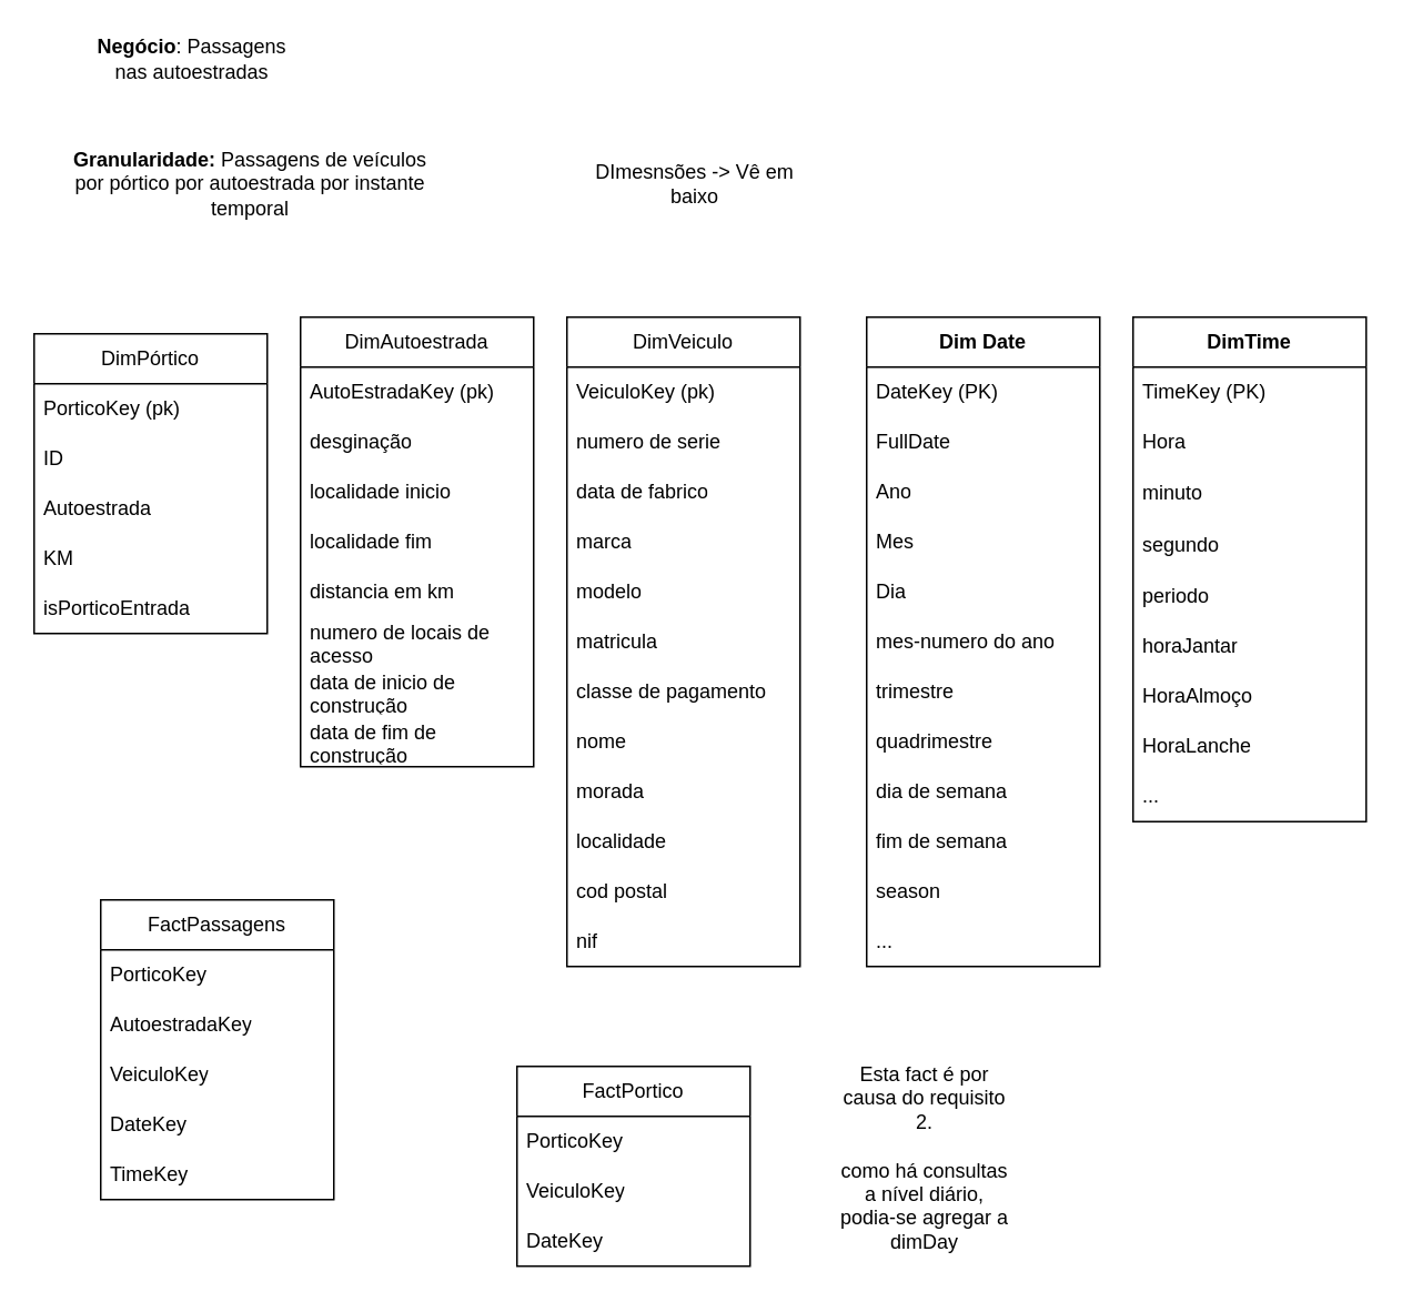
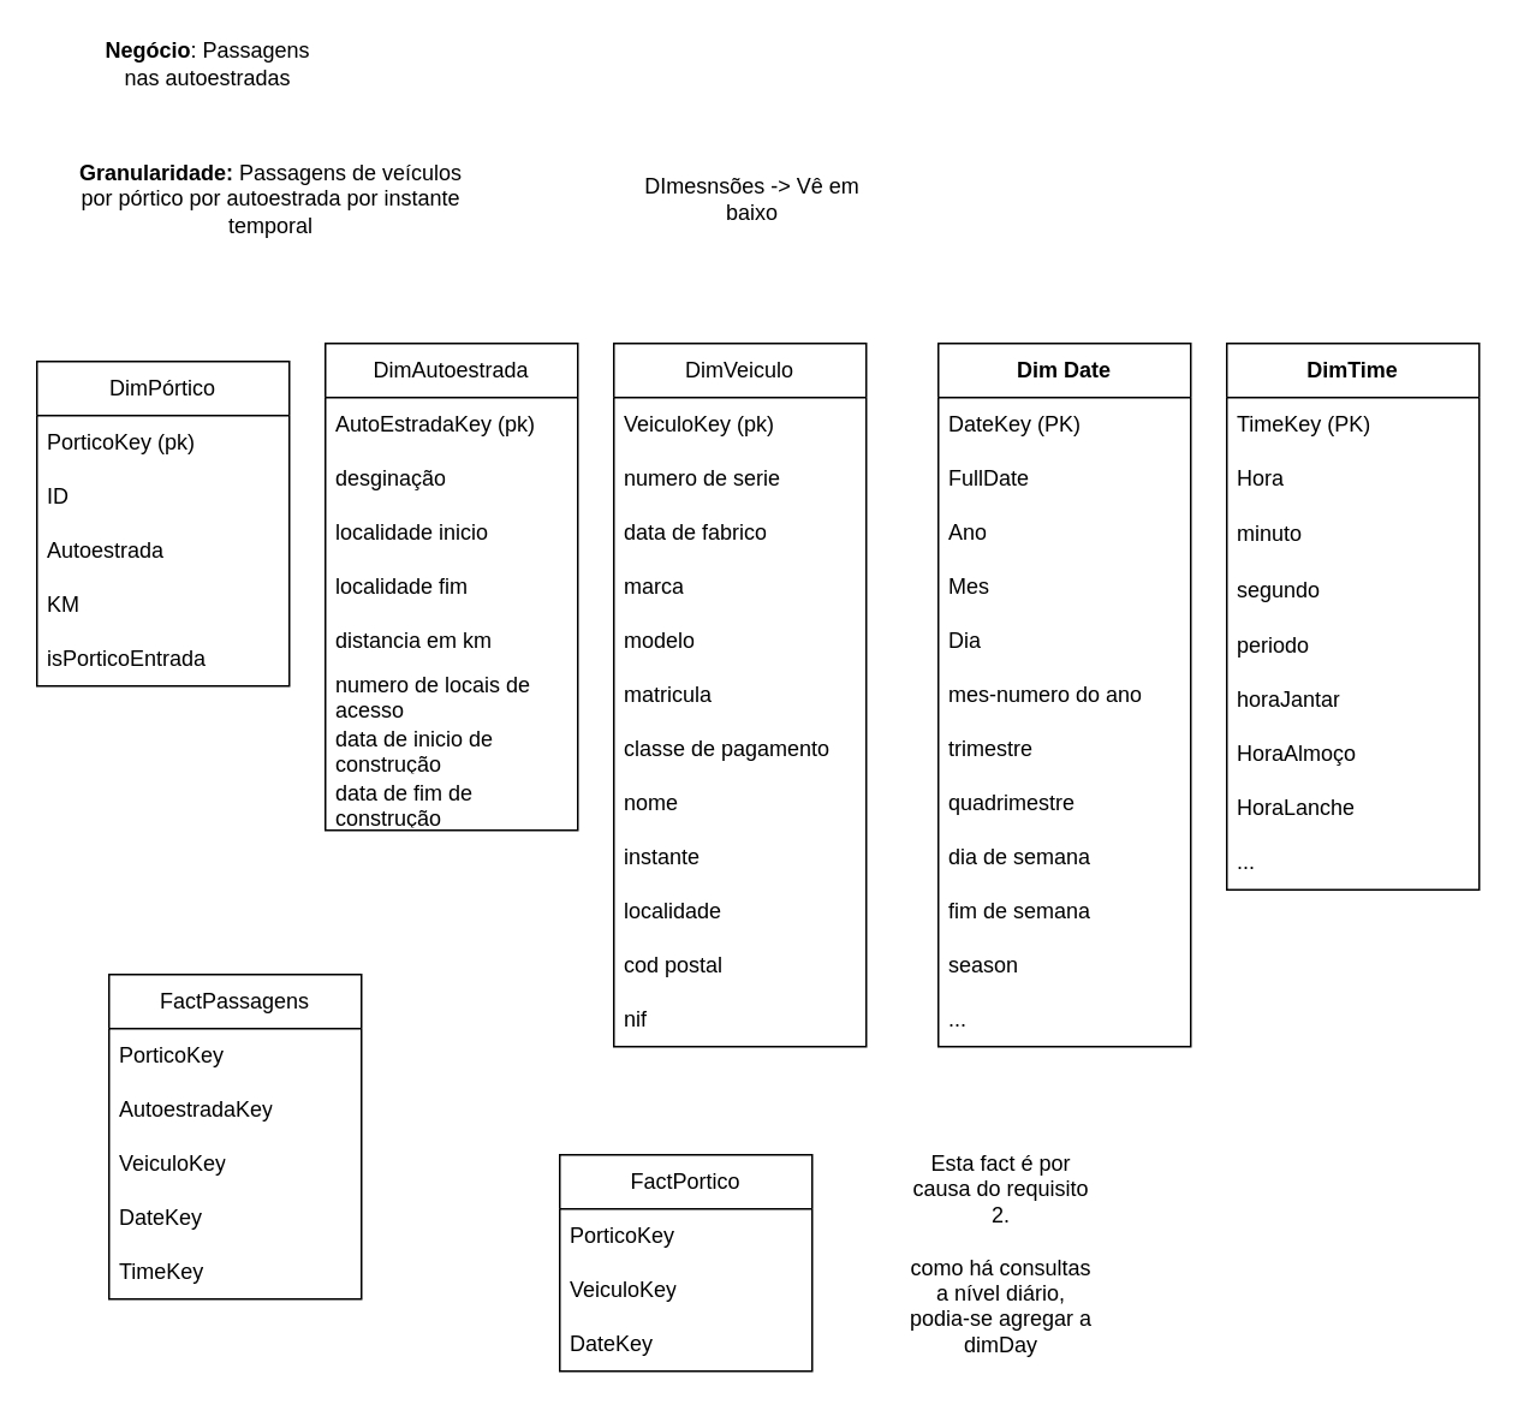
  <mxCell id="0" />
  <mxCell id="1" parent="0" />
  <mxCell id="2" value="&lt;b&gt;Negócio&lt;/b&gt;: Passagens nas autoestradas" style="text;html=1;strokeColor=none;fillColor=none;align=center;verticalAlign=middle;whiteSpace=wrap;rounded=0;" vertex="1" parent="1"><mxGeometry x="50" y="20" width="130" height="30" as="geometry" /></mxCell>
  <mxCell id="3" value="DImesnsões -&amp;gt; Vê em baixo" style="text;html=1;strokeColor=none;fillColor=none;align=center;verticalAlign=middle;whiteSpace=wrap;rounded=0;" vertex="1" parent="1"><mxGeometry x="354" y="95" width="126" height="30" as="geometry" /></mxCell>
  <mxCell id="4" value="&lt;b&gt;Granularidade: &lt;/b&gt;Passagens de veículos por pórtico por autoestrada por instante temporal" style="text;html=1;strokeColor=none;fillColor=none;align=center;verticalAlign=middle;whiteSpace=wrap;rounded=0;" vertex="1" parent="1"><mxGeometry x="40" y="80" width="220" height="60" as="geometry" /></mxCell>
  <mxCell id="5" value="DimVeiculo" style="swimlane;fontStyle=0;childLayout=stackLayout;horizontal=1;startSize=30;horizontalStack=0;resizeParent=1;resizeParentMax=0;resizeLast=0;collapsible=1;marginBottom=0;whiteSpace=wrap;html=1;" vertex="1" parent="1"><mxGeometry x="340" y="190" width="140" height="390" as="geometry" /></mxCell>
  <mxCell id="6" value="VeiculoKey (pk)" style="text;strokeColor=none;fillColor=none;align=left;verticalAlign=middle;spacingLeft=4;spacingRight=4;overflow=hidden;points=[[0,0.5],[1,0.5]];portConstraint=eastwest;rotatable=0;whiteSpace=wrap;html=1;" vertex="1" parent="5"><mxGeometry y="30" width="140" height="30" as="geometry" /></mxCell>
  <mxCell id="7" value="numero de serie" style="text;strokeColor=none;fillColor=none;align=left;verticalAlign=middle;spacingLeft=4;spacingRight=4;overflow=hidden;points=[[0,0.5],[1,0.5]];portConstraint=eastwest;rotatable=0;whiteSpace=wrap;html=1;" vertex="1" parent="5"><mxGeometry y="60" width="140" height="30" as="geometry" /></mxCell>
  <mxCell id="8" value="data de fabrico" style="text;strokeColor=none;fillColor=none;align=left;verticalAlign=middle;spacingLeft=4;spacingRight=4;overflow=hidden;points=[[0,0.5],[1,0.5]];portConstraint=eastwest;rotatable=0;whiteSpace=wrap;html=1;" vertex="1" parent="5"><mxGeometry y="90" width="140" height="30" as="geometry" /></mxCell>
  <mxCell id="9" value="marca" style="text;strokeColor=none;fillColor=none;align=left;verticalAlign=middle;spacingLeft=4;spacingRight=4;overflow=hidden;points=[[0,0.5],[1,0.5]];portConstraint=eastwest;rotatable=0;whiteSpace=wrap;html=1;" vertex="1" parent="5"><mxGeometry y="120" width="140" height="30" as="geometry" /></mxCell>
  <mxCell id="10" value="modelo" style="text;strokeColor=none;fillColor=none;align=left;verticalAlign=middle;spacingLeft=4;spacingRight=4;overflow=hidden;points=[[0,0.5],[1,0.5]];portConstraint=eastwest;rotatable=0;whiteSpace=wrap;html=1;" vertex="1" parent="5"><mxGeometry y="150" width="140" height="30" as="geometry" /></mxCell>
  <mxCell id="11" value="matricula" style="text;strokeColor=none;fillColor=none;align=left;verticalAlign=middle;spacingLeft=4;spacingRight=4;overflow=hidden;points=[[0,0.5],[1,0.5]];portConstraint=eastwest;rotatable=0;whiteSpace=wrap;html=1;" vertex="1" parent="5"><mxGeometry y="180" width="140" height="30" as="geometry" /></mxCell>
  <mxCell id="12" value="classe de pagamento" style="text;strokeColor=none;fillColor=none;align=left;verticalAlign=middle;spacingLeft=4;spacingRight=4;overflow=hidden;points=[[0,0.5],[1,0.5]];portConstraint=eastwest;rotatable=0;whiteSpace=wrap;html=1;" vertex="1" parent="5"><mxGeometry y="210" width="140" height="30" as="geometry" /></mxCell>
  <mxCell id="13" value="nome" style="text;strokeColor=none;fillColor=none;align=left;verticalAlign=middle;spacingLeft=4;spacingRight=4;overflow=hidden;points=[[0,0.5],[1,0.5]];portConstraint=eastwest;rotatable=0;whiteSpace=wrap;html=1;" vertex="1" parent="5"><mxGeometry y="240" width="140" height="30" as="geometry" /></mxCell>
- <mxCell id="14" value="morada" style="text;strokeColor=none;fillColor=none;align=left;verticalAlign=middle;spacingLeft=4;spacingRight=4;overflow=hidden;points=[[0,0.5],[1,0.5]];portConstraint=eastwest;rotatable=0;whiteSpace=wrap;html=1;" vertex="1" parent="5"><mxGeometry y="270" width="140" height="30" as="geometry" /></mxCell>
+ <mxCell id="14" value="instante" style="text;strokeColor=none;fillColor=none;align=left;verticalAlign=middle;spacingLeft=4;spacingRight=4;overflow=hidden;points=[[0,0.5],[1,0.5]];portConstraint=eastwest;rotatable=0;whiteSpace=wrap;html=1;" vertex="1" parent="5"><mxGeometry y="270" width="140" height="30" as="geometry" /></mxCell>
  <mxCell id="15" value="localidade" style="text;strokeColor=none;fillColor=none;align=left;verticalAlign=middle;spacingLeft=4;spacingRight=4;overflow=hidden;points=[[0,0.5],[1,0.5]];portConstraint=eastwest;rotatable=0;whiteSpace=wrap;html=1;" vertex="1" parent="5"><mxGeometry y="300" width="140" height="30" as="geometry" /></mxCell>
  <mxCell id="16" value="cod postal" style="text;strokeColor=none;fillColor=none;align=left;verticalAlign=middle;spacingLeft=4;spacingRight=4;overflow=hidden;points=[[0,0.5],[1,0.5]];portConstraint=eastwest;rotatable=0;whiteSpace=wrap;html=1;" vertex="1" parent="5"><mxGeometry y="330" width="140" height="30" as="geometry" /></mxCell>
  <mxCell id="17" value="nif" style="text;strokeColor=none;fillColor=none;align=left;verticalAlign=middle;spacingLeft=4;spacingRight=4;overflow=hidden;points=[[0,0.5],[1,0.5]];portConstraint=eastwest;rotatable=0;whiteSpace=wrap;html=1;" vertex="1" parent="5"><mxGeometry y="360" width="140" height="30" as="geometry" /></mxCell>
  <mxCell id="18" value="DimAutoestrada" style="swimlane;fontStyle=0;childLayout=stackLayout;horizontal=1;startSize=30;horizontalStack=0;resizeParent=1;resizeParentMax=0;resizeLast=0;collapsible=1;marginBottom=0;whiteSpace=wrap;html=1;" vertex="1" parent="1"><mxGeometry x="180" y="190" width="140" height="270" as="geometry" /></mxCell>
  <mxCell id="19" value="AutoEstradaKey (pk)" style="text;strokeColor=none;fillColor=none;align=left;verticalAlign=middle;spacingLeft=4;spacingRight=4;overflow=hidden;points=[[0,0.5],[1,0.5]];portConstraint=eastwest;rotatable=0;whiteSpace=wrap;html=1;" vertex="1" parent="18"><mxGeometry y="30" width="140" height="30" as="geometry" /></mxCell>
  <mxCell id="20" value="desginação" style="text;strokeColor=none;fillColor=none;align=left;verticalAlign=middle;spacingLeft=4;spacingRight=4;overflow=hidden;points=[[0,0.5],[1,0.5]];portConstraint=eastwest;rotatable=0;whiteSpace=wrap;html=1;" vertex="1" parent="18"><mxGeometry y="60" width="140" height="30" as="geometry" /></mxCell>
  <mxCell id="21" value="localidade inicio" style="text;strokeColor=none;fillColor=none;align=left;verticalAlign=middle;spacingLeft=4;spacingRight=4;overflow=hidden;points=[[0,0.5],[1,0.5]];portConstraint=eastwest;rotatable=0;whiteSpace=wrap;html=1;" vertex="1" parent="18"><mxGeometry y="90" width="140" height="30" as="geometry" /></mxCell>
  <mxCell id="22" value="localidade fim" style="text;strokeColor=none;fillColor=none;align=left;verticalAlign=middle;spacingLeft=4;spacingRight=4;overflow=hidden;points=[[0,0.5],[1,0.5]];portConstraint=eastwest;rotatable=0;whiteSpace=wrap;html=1;" vertex="1" parent="18"><mxGeometry y="120" width="140" height="30" as="geometry" /></mxCell>
  <mxCell id="23" value="distancia em km" style="text;strokeColor=none;fillColor=none;align=left;verticalAlign=middle;spacingLeft=4;spacingRight=4;overflow=hidden;points=[[0,0.5],[1,0.5]];portConstraint=eastwest;rotatable=0;whiteSpace=wrap;html=1;" vertex="1" parent="18"><mxGeometry y="150" width="140" height="30" as="geometry" /></mxCell>
  <mxCell id="24" value="numero de locais de acesso" style="text;strokeColor=none;fillColor=none;align=left;verticalAlign=middle;spacingLeft=4;spacingRight=4;overflow=hidden;points=[[0,0.5],[1,0.5]];portConstraint=eastwest;rotatable=0;whiteSpace=wrap;html=1;" vertex="1" parent="18"><mxGeometry y="180" width="140" height="30" as="geometry" /></mxCell>
  <mxCell id="25" value="data de inicio de construção" style="text;strokeColor=none;fillColor=none;align=left;verticalAlign=middle;spacingLeft=4;spacingRight=4;overflow=hidden;points=[[0,0.5],[1,0.5]];portConstraint=eastwest;rotatable=0;whiteSpace=wrap;html=1;" vertex="1" parent="18"><mxGeometry y="210" width="140" height="30" as="geometry" /></mxCell>
  <mxCell id="26" value="data de fim de construção" style="text;strokeColor=none;fillColor=none;align=left;verticalAlign=middle;spacingLeft=4;spacingRight=4;overflow=hidden;points=[[0,0.5],[1,0.5]];portConstraint=eastwest;rotatable=0;whiteSpace=wrap;html=1;" vertex="1" parent="18"><mxGeometry y="240" width="140" height="30" as="geometry" /></mxCell>
  <mxCell id="27" value="DimPórtico" style="swimlane;fontStyle=0;childLayout=stackLayout;horizontal=1;startSize=30;horizontalStack=0;resizeParent=1;resizeParentMax=0;resizeLast=0;collapsible=1;marginBottom=0;whiteSpace=wrap;html=1;" vertex="1" parent="1"><mxGeometry x="20" y="200" width="140" height="180" as="geometry" /></mxCell>
  <mxCell id="28" value="PorticoKey (pk)" style="text;strokeColor=none;fillColor=none;align=left;verticalAlign=middle;spacingLeft=4;spacingRight=4;overflow=hidden;points=[[0,0.5],[1,0.5]];portConstraint=eastwest;rotatable=0;whiteSpace=wrap;html=1;" vertex="1" parent="27"><mxGeometry y="30" width="140" height="30" as="geometry" /></mxCell>
  <mxCell id="29" value="ID" style="text;strokeColor=none;fillColor=none;align=left;verticalAlign=middle;spacingLeft=4;spacingRight=4;overflow=hidden;points=[[0,0.5],[1,0.5]];portConstraint=eastwest;rotatable=0;whiteSpace=wrap;html=1;" vertex="1" parent="27"><mxGeometry y="60" width="140" height="30" as="geometry" /></mxCell>
  <mxCell id="30" value="Autoestrada" style="text;strokeColor=none;fillColor=none;align=left;verticalAlign=middle;spacingLeft=4;spacingRight=4;overflow=hidden;points=[[0,0.5],[1,0.5]];portConstraint=eastwest;rotatable=0;whiteSpace=wrap;html=1;" vertex="1" parent="27"><mxGeometry y="90" width="140" height="30" as="geometry" /></mxCell>
  <mxCell id="31" value="KM" style="text;strokeColor=none;fillColor=none;align=left;verticalAlign=middle;spacingLeft=4;spacingRight=4;overflow=hidden;points=[[0,0.5],[1,0.5]];portConstraint=eastwest;rotatable=0;whiteSpace=wrap;html=1;" vertex="1" parent="27"><mxGeometry y="120" width="140" height="30" as="geometry" /></mxCell>
  <mxCell id="32" value="isPorticoEntrada" style="text;strokeColor=none;fillColor=none;align=left;verticalAlign=middle;spacingLeft=4;spacingRight=4;overflow=hidden;points=[[0,0.5],[1,0.5]];portConstraint=eastwest;rotatable=0;whiteSpace=wrap;html=1;" vertex="1" parent="27"><mxGeometry y="150" width="140" height="30" as="geometry" /></mxCell>
  <mxCell id="33" value="&lt;b&gt;DimTime&lt;/b&gt;" style="swimlane;fontStyle=0;childLayout=stackLayout;horizontal=1;startSize=30;horizontalStack=0;resizeParent=1;resizeParentMax=0;resizeLast=0;collapsible=1;marginBottom=0;whiteSpace=wrap;html=1;" vertex="1" parent="1"><mxGeometry x="680" y="190" width="140" height="303" as="geometry" /></mxCell>
  <mxCell id="34" value="TimeKey (PK)" style="text;strokeColor=none;fillColor=none;align=left;verticalAlign=middle;spacingLeft=4;spacingRight=4;overflow=hidden;points=[[0,0.5],[1,0.5]];portConstraint=eastwest;rotatable=0;whiteSpace=wrap;html=1;" vertex="1" parent="33"><mxGeometry y="30" width="140" height="30" as="geometry" /></mxCell>
  <mxCell id="35" value="Hora" style="text;strokeColor=none;fillColor=none;align=left;verticalAlign=middle;spacingLeft=4;spacingRight=4;overflow=hidden;points=[[0,0.5],[1,0.5]];portConstraint=eastwest;rotatable=0;whiteSpace=wrap;html=1;" vertex="1" parent="33"><mxGeometry y="60" width="140" height="30" as="geometry" /></mxCell>
  <mxCell id="36" value="minuto" style="text;strokeColor=none;fillColor=none;align=left;verticalAlign=middle;spacingLeft=4;spacingRight=4;overflow=hidden;points=[[0,0.5],[1,0.5]];portConstraint=eastwest;rotatable=0;whiteSpace=wrap;html=1;" vertex="1" parent="33"><mxGeometry y="90" width="140" height="31" as="geometry" /></mxCell>
  <mxCell id="37" value="segundo" style="text;strokeColor=none;fillColor=none;align=left;verticalAlign=middle;spacingLeft=4;spacingRight=4;overflow=hidden;points=[[0,0.5],[1,0.5]];portConstraint=eastwest;rotatable=0;whiteSpace=wrap;html=1;" vertex="1" parent="33"><mxGeometry y="121" width="140" height="31" as="geometry" /></mxCell>
  <mxCell id="38" value="periodo" style="text;strokeColor=none;fillColor=none;align=left;verticalAlign=middle;spacingLeft=4;spacingRight=4;overflow=hidden;points=[[0,0.5],[1,0.5]];portConstraint=eastwest;rotatable=0;whiteSpace=wrap;html=1;" vertex="1" parent="33"><mxGeometry y="152" width="140" height="31" as="geometry" /></mxCell>
  <mxCell id="39" value="horaJantar" style="text;strokeColor=none;fillColor=none;align=left;verticalAlign=middle;spacingLeft=4;spacingRight=4;overflow=hidden;points=[[0,0.5],[1,0.5]];portConstraint=eastwest;rotatable=0;whiteSpace=wrap;html=1;" vertex="1" parent="33"><mxGeometry y="183" width="140" height="30" as="geometry" /></mxCell>
  <mxCell id="40" value="HoraAlmoço" style="text;strokeColor=none;fillColor=none;align=left;verticalAlign=middle;spacingLeft=4;spacingRight=4;overflow=hidden;points=[[0,0.5],[1,0.5]];portConstraint=eastwest;rotatable=0;whiteSpace=wrap;html=1;" vertex="1" parent="33"><mxGeometry y="213" width="140" height="30" as="geometry" /></mxCell>
  <mxCell id="41" value="HoraLanche" style="text;strokeColor=none;fillColor=none;align=left;verticalAlign=middle;spacingLeft=4;spacingRight=4;overflow=hidden;points=[[0,0.5],[1,0.5]];portConstraint=eastwest;rotatable=0;whiteSpace=wrap;html=1;" vertex="1" parent="33"><mxGeometry y="243" width="140" height="30" as="geometry" /></mxCell>
  <mxCell id="42" value="..." style="text;strokeColor=none;fillColor=none;align=left;verticalAlign=middle;spacingLeft=4;spacingRight=4;overflow=hidden;points=[[0,0.5],[1,0.5]];portConstraint=eastwest;rotatable=0;whiteSpace=wrap;html=1;" vertex="1" parent="33"><mxGeometry y="273" width="140" height="30" as="geometry" /></mxCell>
  <mxCell id="43" value="&lt;b&gt;Dim Date&lt;/b&gt;" style="swimlane;fontStyle=0;childLayout=stackLayout;horizontal=1;startSize=30;horizontalStack=0;resizeParent=1;resizeParentMax=0;resizeLast=0;collapsible=1;marginBottom=0;whiteSpace=wrap;html=1;" vertex="1" parent="1"><mxGeometry x="520" y="190" width="140" height="390" as="geometry" /></mxCell>
  <mxCell id="44" value="DateKey (PK)" style="text;strokeColor=none;fillColor=none;align=left;verticalAlign=middle;spacingLeft=4;spacingRight=4;overflow=hidden;points=[[0,0.5],[1,0.5]];portConstraint=eastwest;rotatable=0;whiteSpace=wrap;html=1;" vertex="1" parent="43"><mxGeometry y="30" width="140" height="30" as="geometry" /></mxCell>
  <mxCell id="45" value="FullDate" style="text;strokeColor=none;fillColor=none;align=left;verticalAlign=middle;spacingLeft=4;spacingRight=4;overflow=hidden;points=[[0,0.5],[1,0.5]];portConstraint=eastwest;rotatable=0;whiteSpace=wrap;html=1;" vertex="1" parent="43"><mxGeometry y="60" width="140" height="30" as="geometry" /></mxCell>
  <mxCell id="46" value="Ano" style="text;strokeColor=none;fillColor=none;align=left;verticalAlign=middle;spacingLeft=4;spacingRight=4;overflow=hidden;points=[[0,0.5],[1,0.5]];portConstraint=eastwest;rotatable=0;whiteSpace=wrap;html=1;" vertex="1" parent="43"><mxGeometry y="90" width="140" height="30" as="geometry" /></mxCell>
  <mxCell id="47" value="Mes" style="text;strokeColor=none;fillColor=none;align=left;verticalAlign=middle;spacingLeft=4;spacingRight=4;overflow=hidden;points=[[0,0.5],[1,0.5]];portConstraint=eastwest;rotatable=0;whiteSpace=wrap;html=1;" vertex="1" parent="43"><mxGeometry y="120" width="140" height="30" as="geometry" /></mxCell>
  <mxCell id="48" value="Dia" style="text;strokeColor=none;fillColor=none;align=left;verticalAlign=middle;spacingLeft=4;spacingRight=4;overflow=hidden;points=[[0,0.5],[1,0.5]];portConstraint=eastwest;rotatable=0;whiteSpace=wrap;html=1;" vertex="1" parent="43"><mxGeometry y="150" width="140" height="30" as="geometry" /></mxCell>
  <mxCell id="49" value="mes-numero do ano" style="text;strokeColor=none;fillColor=none;align=left;verticalAlign=middle;spacingLeft=4;spacingRight=4;overflow=hidden;points=[[0,0.5],[1,0.5]];portConstraint=eastwest;rotatable=0;whiteSpace=wrap;html=1;" vertex="1" parent="43"><mxGeometry y="180" width="140" height="30" as="geometry" /></mxCell>
  <mxCell id="50" value="trimestre" style="text;strokeColor=none;fillColor=none;align=left;verticalAlign=middle;spacingLeft=4;spacingRight=4;overflow=hidden;points=[[0,0.5],[1,0.5]];portConstraint=eastwest;rotatable=0;whiteSpace=wrap;html=1;" vertex="1" parent="43"><mxGeometry y="210" width="140" height="30" as="geometry" /></mxCell>
  <mxCell id="51" value="quadrimestre" style="text;strokeColor=none;fillColor=none;align=left;verticalAlign=middle;spacingLeft=4;spacingRight=4;overflow=hidden;points=[[0,0.5],[1,0.5]];portConstraint=eastwest;rotatable=0;whiteSpace=wrap;html=1;" vertex="1" parent="43"><mxGeometry y="240" width="140" height="30" as="geometry" /></mxCell>
  <mxCell id="52" value="dia de semana" style="text;strokeColor=none;fillColor=none;align=left;verticalAlign=middle;spacingLeft=4;spacingRight=4;overflow=hidden;points=[[0,0.5],[1,0.5]];portConstraint=eastwest;rotatable=0;whiteSpace=wrap;html=1;" vertex="1" parent="43"><mxGeometry y="270" width="140" height="30" as="geometry" /></mxCell>
  <mxCell id="53" value="fim de semana" style="text;strokeColor=none;fillColor=none;align=left;verticalAlign=middle;spacingLeft=4;spacingRight=4;overflow=hidden;points=[[0,0.5],[1,0.5]];portConstraint=eastwest;rotatable=0;whiteSpace=wrap;html=1;" vertex="1" parent="43"><mxGeometry y="300" width="140" height="30" as="geometry" /></mxCell>
  <mxCell id="54" value="season" style="text;strokeColor=none;fillColor=none;align=left;verticalAlign=middle;spacingLeft=4;spacingRight=4;overflow=hidden;points=[[0,0.5],[1,0.5]];portConstraint=eastwest;rotatable=0;whiteSpace=wrap;html=1;" vertex="1" parent="43"><mxGeometry y="330" width="140" height="30" as="geometry" /></mxCell>
  <mxCell id="55" value="..." style="text;strokeColor=none;fillColor=none;align=left;verticalAlign=middle;spacingLeft=4;spacingRight=4;overflow=hidden;points=[[0,0.5],[1,0.5]];portConstraint=eastwest;rotatable=0;whiteSpace=wrap;html=1;" vertex="1" parent="43"><mxGeometry y="360" width="140" height="30" as="geometry" /></mxCell>
  <mxCell id="56" value="FactPassagens" style="swimlane;fontStyle=0;childLayout=stackLayout;horizontal=1;startSize=30;horizontalStack=0;resizeParent=1;resizeParentMax=0;resizeLast=0;collapsible=1;marginBottom=0;whiteSpace=wrap;html=1;" vertex="1" parent="1"><mxGeometry x="60" y="540" width="140" height="180" as="geometry" /></mxCell>
  <mxCell id="57" value="PorticoKey" style="text;strokeColor=none;fillColor=none;align=left;verticalAlign=middle;spacingLeft=4;spacingRight=4;overflow=hidden;points=[[0,0.5],[1,0.5]];portConstraint=eastwest;rotatable=0;whiteSpace=wrap;html=1;" vertex="1" parent="56"><mxGeometry y="30" width="140" height="30" as="geometry" /></mxCell>
  <mxCell id="58" value="AutoestradaKey" style="text;strokeColor=none;fillColor=none;align=left;verticalAlign=middle;spacingLeft=4;spacingRight=4;overflow=hidden;points=[[0,0.5],[1,0.5]];portConstraint=eastwest;rotatable=0;whiteSpace=wrap;html=1;" vertex="1" parent="56"><mxGeometry y="60" width="140" height="30" as="geometry" /></mxCell>
  <mxCell id="59" value="VeiculoKey" style="text;strokeColor=none;fillColor=none;align=left;verticalAlign=middle;spacingLeft=4;spacingRight=4;overflow=hidden;points=[[0,0.5],[1,0.5]];portConstraint=eastwest;rotatable=0;whiteSpace=wrap;html=1;" vertex="1" parent="56"><mxGeometry y="90" width="140" height="30" as="geometry" /></mxCell>
  <mxCell id="60" value="DateKey" style="text;strokeColor=none;fillColor=none;align=left;verticalAlign=middle;spacingLeft=4;spacingRight=4;overflow=hidden;points=[[0,0.5],[1,0.5]];portConstraint=eastwest;rotatable=0;whiteSpace=wrap;html=1;" vertex="1" parent="56"><mxGeometry y="120" width="140" height="30" as="geometry" /></mxCell>
  <mxCell id="61" value="TimeKey" style="text;strokeColor=none;fillColor=none;align=left;verticalAlign=middle;spacingLeft=4;spacingRight=4;overflow=hidden;points=[[0,0.5],[1,0.5]];portConstraint=eastwest;rotatable=0;whiteSpace=wrap;html=1;" vertex="1" parent="56"><mxGeometry y="150" width="140" height="30" as="geometry" /></mxCell>
  <mxCell id="62" value="FactPortico" style="swimlane;fontStyle=0;childLayout=stackLayout;horizontal=1;startSize=30;horizontalStack=0;resizeParent=1;resizeParentMax=0;resizeLast=0;collapsible=1;marginBottom=0;whiteSpace=wrap;html=1;" vertex="1" parent="1"><mxGeometry x="310" y="640" width="140" height="120" as="geometry" /></mxCell>
  <mxCell id="63" value="PorticoKey" style="text;strokeColor=none;fillColor=none;align=left;verticalAlign=middle;spacingLeft=4;spacingRight=4;overflow=hidden;points=[[0,0.5],[1,0.5]];portConstraint=eastwest;rotatable=0;whiteSpace=wrap;html=1;" vertex="1" parent="62"><mxGeometry y="30" width="140" height="30" as="geometry" /></mxCell>
  <mxCell id="64" value="VeiculoKey" style="text;strokeColor=none;fillColor=none;align=left;verticalAlign=middle;spacingLeft=4;spacingRight=4;overflow=hidden;points=[[0,0.5],[1,0.5]];portConstraint=eastwest;rotatable=0;whiteSpace=wrap;html=1;" vertex="1" parent="62"><mxGeometry y="60" width="140" height="30" as="geometry" /></mxCell>
  <mxCell id="65" value="DateKey" style="text;strokeColor=none;fillColor=none;align=left;verticalAlign=middle;spacingLeft=4;spacingRight=4;overflow=hidden;points=[[0,0.5],[1,0.5]];portConstraint=eastwest;rotatable=0;whiteSpace=wrap;html=1;" vertex="1" parent="62"><mxGeometry y="90" width="140" height="30" as="geometry" /></mxCell>
  <mxCell id="66" value="Esta fact é por causa do requisito 2.&lt;br&gt;&lt;br&gt;como há consultas a nível diário, podia-se agregar a dimDay" style="text;html=1;strokeColor=none;fillColor=none;align=center;verticalAlign=middle;whiteSpace=wrap;rounded=0;" vertex="1" parent="1"><mxGeometry x="500" y="680" width="110" height="30" as="geometry" /></mxCell>
